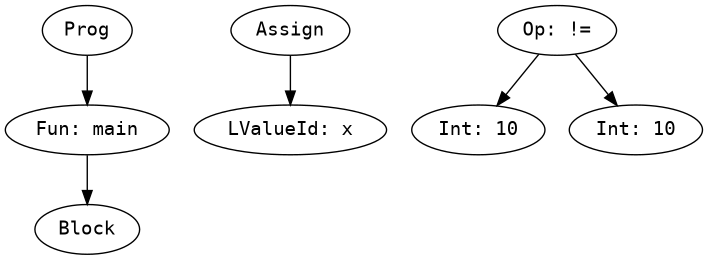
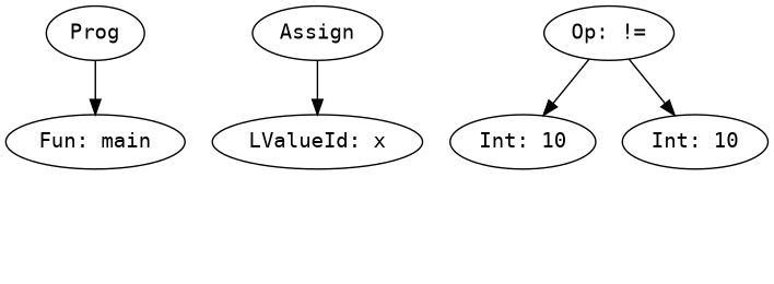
  digraph {
    fontname="DejaVu Sans Mono"
    node [fontname="DejaVu Sans Mono"]
    edge [fontname="DejaVu Sans Mono"]
    n1 [label=Prog]
    n2 [label="Fun: main"]
-   n3 [label=Block]
    n4 [label=Assign]
    n5 [label="LValueId: x"]
    n6 [label="Op: !="]
    n7 [label="Int: 10"]
    n8 [label="Int: 10"]
    n1 -> n2
-   n2 -> n3
    n4 -> n5
    n6 -> n7
    n6 -> n8
  }
